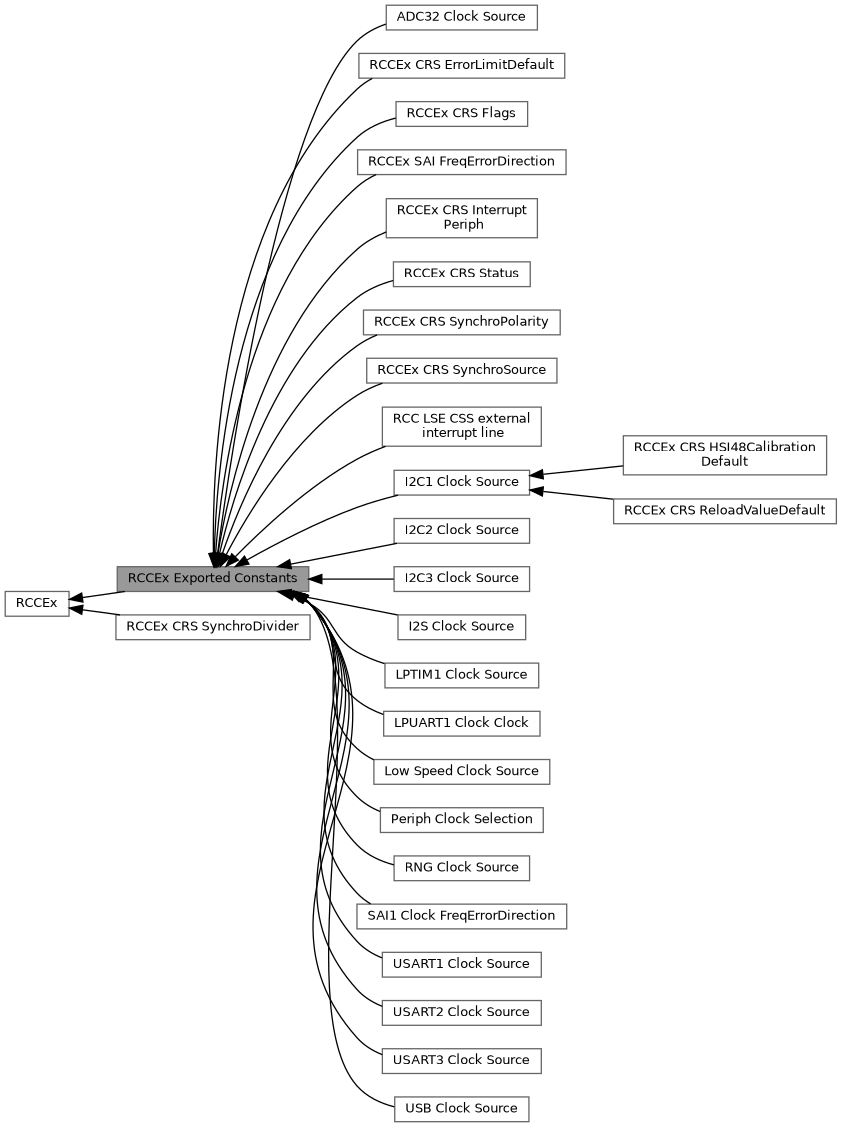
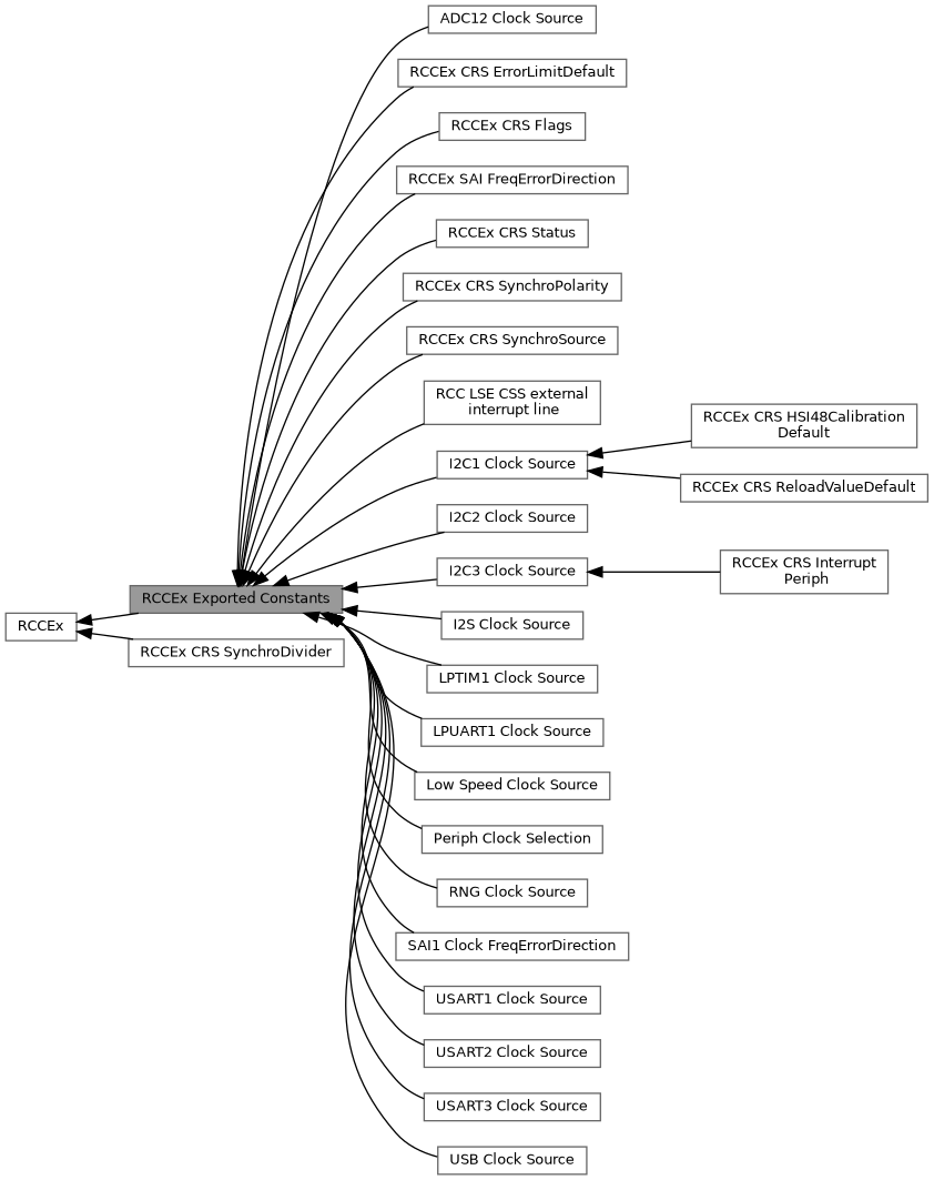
  digraph {
    rankdir=LR
    node [color=grey40 fillcolor=white fontname=Helvetica fontsize=10 shape=box style=filled]
    edge [dir=back fontname=Helvetica fontsize=10 labelfontname=Helvetica labelfontsize=10 shape=plaintext style=solid]
    n1 [height=0.2 label=RCCEx width=0.4]
    n2 [color=gray40 fillcolor=grey60 fontcolor=black height=0.2 label="RCCEx Exported Constants" width=0.4]
    n3 [height=0.2 label="RCCEx CRS SynchroDivider" width=0.4]
-   n4 [height=0.2 label="ADC32 Clock Source" width=0.4]
+   n4 [height=0.2 label="ADC12 Clock Source" width=0.4]
    n5 [height=0.2 label="RCCEx CRS ErrorLimitDefault" width=0.4]
    n6 [height=0.2 label="RCCEx CRS Flags" width=0.4]
    n7 [height=0.2 label="RCCEx SAI FreqErrorDirection" width=0.4]
    n8 [height=0.2 label="RCCEx CRS Interrupt\l Periph" width=0.4]
    n9 [height=0.2 label="RCCEx CRS Status" width=0.4]
    n10 [height=0.2 label="RCCEx CRS SynchroPolarity" width=0.4]
    n11 [height=0.2 label="RCCEx CRS SynchroSource" width=0.4]
    n12 [height=0.2 label="RCC LSE CSS external\l interrupt line" width=0.4]
    n13 [height=0.2 label="I2C1 Clock Source" width=0.4]
    n14 [height=0.2 label="I2C2 Clock Source" width=0.4]
    n15 [height=0.2 label="I2C3 Clock Source" width=0.4]
    n16 [height=0.2 label="I2S Clock Source" width=0.4]
    n17 [height=0.2 label="LPTIM1 Clock Source" width=0.4]
-   n18 [height=0.2 label="LPUART1 Clock Clock" width=0.4]
+   n18 [height=0.2 label="LPUART1 Clock Source" width=0.4]
    n19 [height=0.2 label="Low Speed Clock Source" width=0.4]
    n20 [height=0.2 label="Periph Clock Selection" width=0.4]
    n21 [height=0.2 label="RNG Clock Source" width=0.4]
    n22 [height=0.2 label="SAI1 Clock FreqErrorDirection" width=0.4]
    n23 [height=0.2 label="USART1 Clock Source" width=0.4]
    n24 [height=0.2 label="USART2 Clock Source" width=0.4]
    n25 [height=0.2 label="USART3 Clock Source" width=0.4]
    n26 [height=0.2 label="USB Clock Source" width=0.4]
    n27 [height=0.2 label="RCCEx CRS HSI48Calibration\lDefault" width=0.4]
    n28 [height=0.2 label="RCCEx CRS ReloadValueDefault" width=0.4]
    n1 -> n2
    n1 -> n3
    n2 -> n4
    n2 -> n5
    n2 -> n6
    n2 -> n7
-   n2 -> n8
+   n15 -> n8
    n2 -> n9
    n2 -> n10
    n2 -> n11
    n2 -> n12
    n2 -> n13
    n2 -> n14
    n2 -> n15
    n2 -> n16
    n2 -> n17
    n2 -> n18
    n2 -> n19
    n2 -> n20
    n2 -> n21
    n2 -> n22
    n2 -> n23
    n2 -> n24
    n2 -> n25
    n2 -> n26
    n13 -> n27
    n13 -> n28
  }
